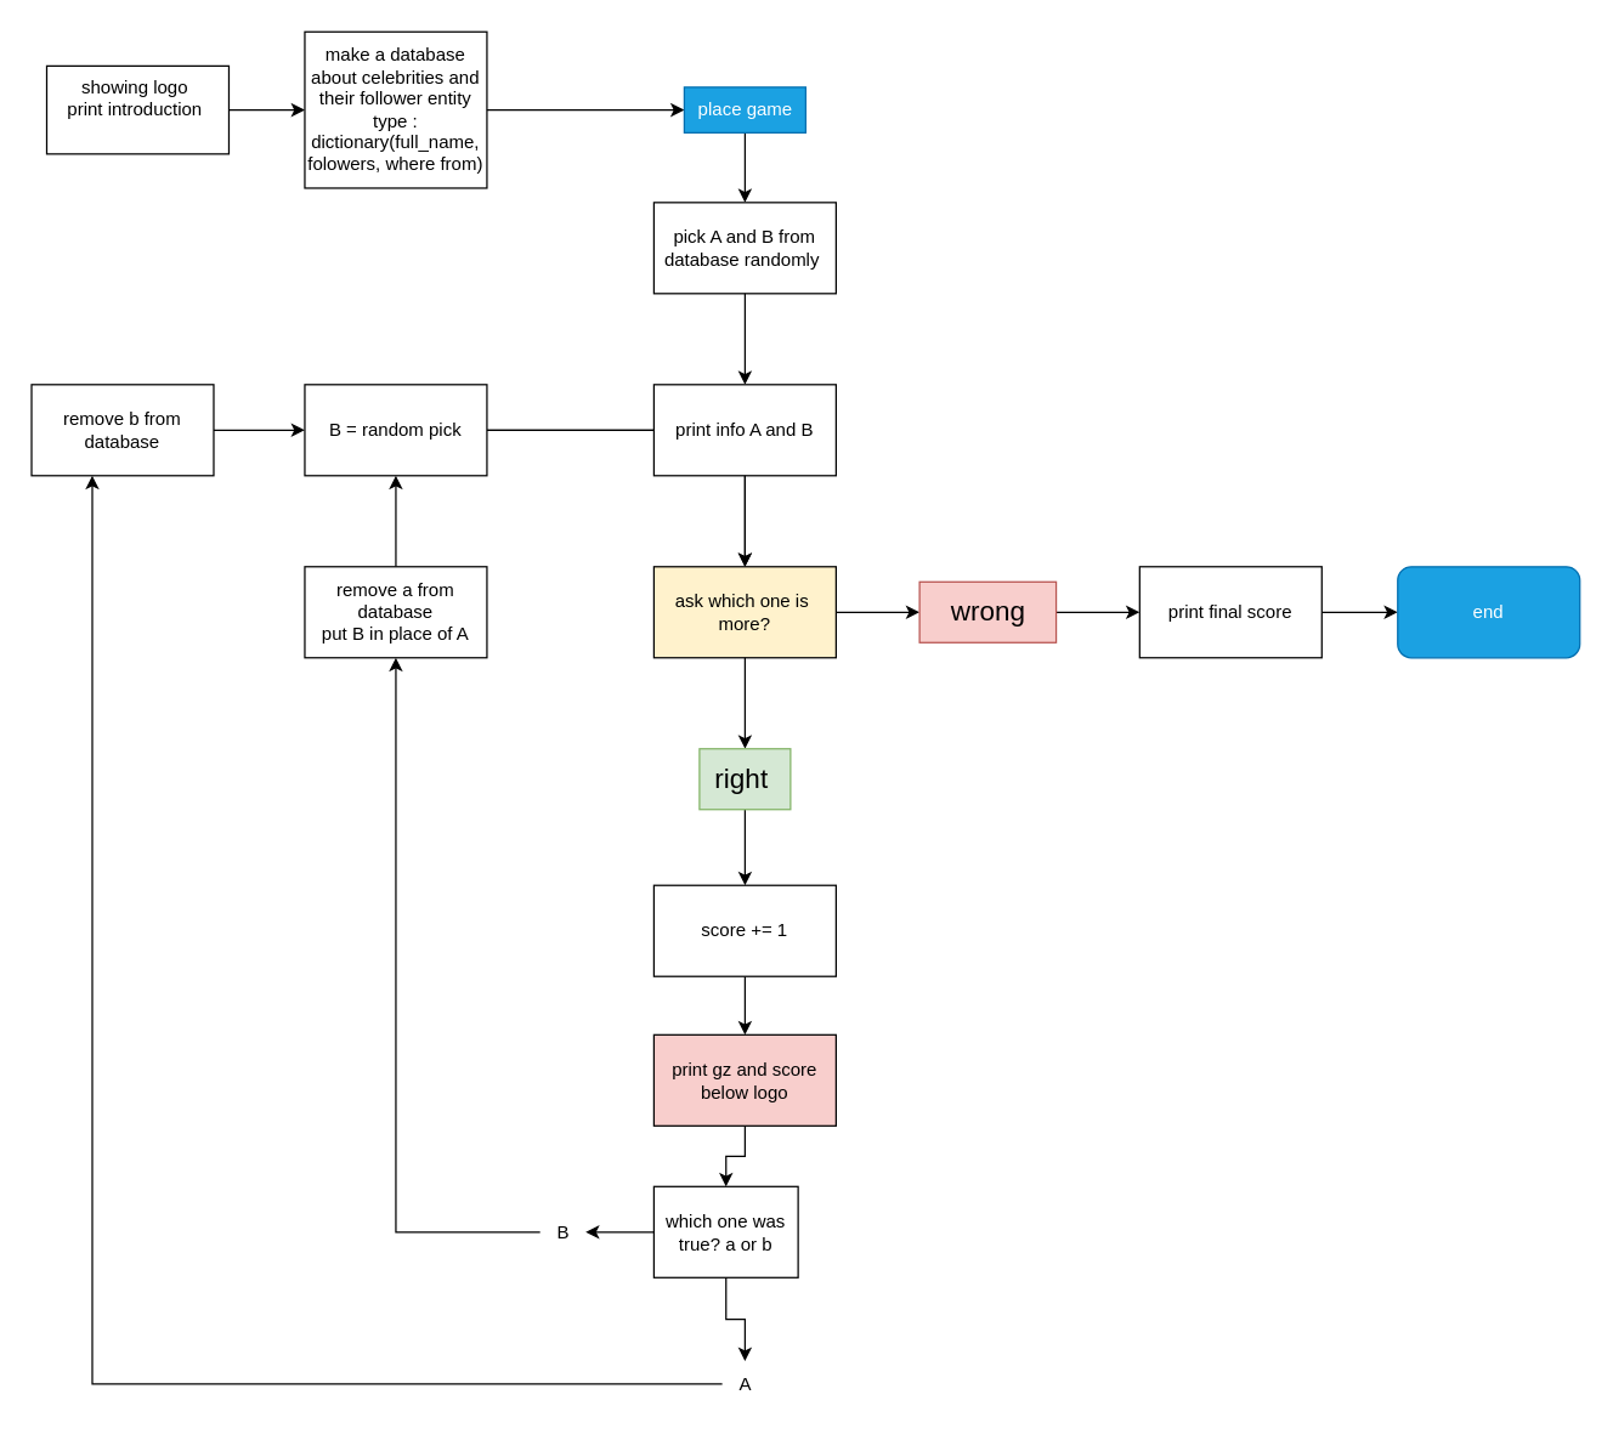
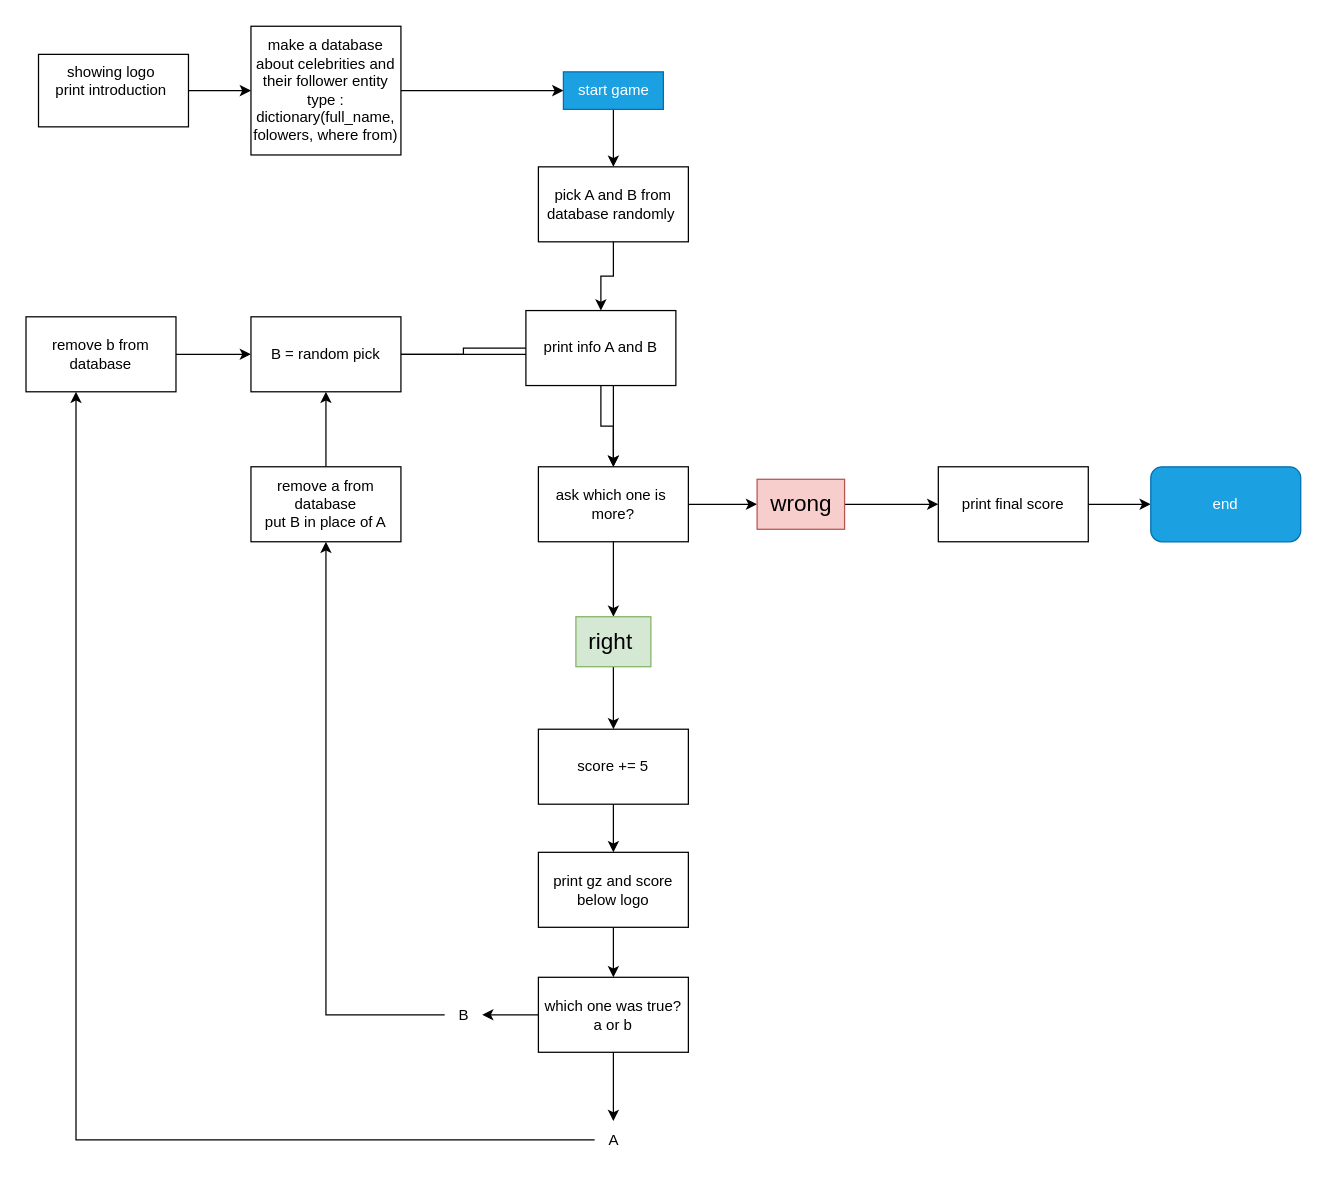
  <mxCell id="0" />
  <mxCell id="1" parent="0" />
- <mxCell id="2" value="ask which one is&amp;nbsp;&lt;div&gt;more?&lt;/div&gt;" style="whiteSpace=wrap;html=1;fillColor=#fff2cc;" vertex="1" parent="1"><mxGeometry x="430" y="373" width="120" height="60" as="geometry" /></mxCell>
+ <mxCell id="2" value="ask which one is&amp;nbsp;&lt;div&gt;more?&lt;/div&gt;" style="whiteSpace=wrap;html=1;" vertex="1" parent="1"><mxGeometry x="430" y="373" width="120" height="60" as="geometry" /></mxCell>
  <mxCell id="3" value="" style="edgeStyle=orthogonalEdgeStyle;rounded=0;orthogonalLoop=1;jettySize=auto;html=1;" edge="1" parent="1" source="4" target="6"><mxGeometry relative="1" as="geometry" /></mxCell>
  <mxCell id="4" value="&lt;div&gt;showing logo&amp;nbsp;&lt;/div&gt;&lt;div&gt;print introduction&amp;nbsp;&lt;/div&gt;&lt;div&gt;&lt;br&gt;&lt;/div&gt;" style="whiteSpace=wrap;html=1;" vertex="1" parent="1"><mxGeometry x="30" y="43" width="120" height="58" as="geometry" /></mxCell>
  <mxCell id="5" value="" style="edgeStyle=orthogonalEdgeStyle;rounded=0;orthogonalLoop=1;jettySize=auto;html=1;" edge="1" parent="1" source="28" target="8"><mxGeometry relative="1" as="geometry" /></mxCell>
  <mxCell id="6" value="make a database about celebrities and their follower entity&lt;div&gt;type : dictionary(full_name, folowers, where from)&lt;/div&gt;" style="whiteSpace=wrap;html=1;" vertex="1" parent="1"><mxGeometry x="200" y="20.5" width="120" height="103" as="geometry" /></mxCell>
  <mxCell id="7" value="" style="edgeStyle=orthogonalEdgeStyle;rounded=0;orthogonalLoop=1;jettySize=auto;html=1;" edge="1" parent="1" source="39" target="2"><mxGeometry relative="1" as="geometry" /></mxCell>
  <mxCell id="8" value="pick A and B from database randomly&amp;nbsp;" style="whiteSpace=wrap;html=1;" vertex="1" parent="1"><mxGeometry x="430" y="133" width="120" height="60" as="geometry" /></mxCell>
  <mxCell id="9" value="" style="edgeStyle=orthogonalEdgeStyle;rounded=0;orthogonalLoop=1;jettySize=auto;html=1;" edge="1" parent="1" source="18" target="12"><mxGeometry relative="1" as="geometry" /></mxCell>
  <mxCell id="10" value="" style="edgeStyle=orthogonalEdgeStyle;rounded=0;orthogonalLoop=1;jettySize=auto;html=1;" edge="1" parent="1" source="16" target="23"><mxGeometry relative="1" as="geometry"><mxPoint x="220" y="503" as="targetPoint" /></mxGeometry></mxCell>
  <mxCell id="11" value="" style="edgeStyle=orthogonalEdgeStyle;rounded=0;orthogonalLoop=1;jettySize=auto;html=1;" edge="1" parent="1" source="12" target="26"><mxGeometry relative="1" as="geometry" /></mxCell>
  <mxCell id="12" value="print final score" style="whiteSpace=wrap;html=1;" vertex="1" parent="1"><mxGeometry x="750" y="373" width="120" height="60" as="geometry" /></mxCell>
  <mxCell id="13" value="" style="edgeStyle=orthogonalEdgeStyle;rounded=0;orthogonalLoop=1;jettySize=auto;html=1;" edge="1" parent="1" source="14" target="21"><mxGeometry relative="1" as="geometry" /></mxCell>
- <mxCell id="14" value="print gz and score below logo" style="whiteSpace=wrap;html=1;fillColor=#f8cecc;" vertex="1" parent="1"><mxGeometry x="430" y="681.5" width="120" height="60" as="geometry" /></mxCell>
+ <mxCell id="14" value="print gz and score below logo" style="whiteSpace=wrap;html=1;" vertex="1" parent="1"><mxGeometry x="430" y="681.5" width="120" height="60" as="geometry" /></mxCell>
  <mxCell id="15" value="" style="edgeStyle=orthogonalEdgeStyle;rounded=0;orthogonalLoop=1;jettySize=auto;html=1;" edge="1" parent="1" source="2" target="16"><mxGeometry relative="1" as="geometry"><mxPoint x="430" y="465" as="sourcePoint" /><mxPoint x="220" y="557" as="targetPoint" /></mxGeometry></mxCell>
  <mxCell id="16" value="&lt;font style=&quot;font-size: 18px;&quot;&gt;right&amp;nbsp;&lt;/font&gt;" style="text;html=1;align=center;verticalAlign=middle;resizable=0;points=[];autosize=1;strokeColor=#82b366;fillColor=#d5e8d4;" vertex="1" parent="1"><mxGeometry x="460" y="493" width="60" height="40" as="geometry" /></mxCell>
  <mxCell id="17" value="" style="edgeStyle=orthogonalEdgeStyle;rounded=0;orthogonalLoop=1;jettySize=auto;html=1;" edge="1" parent="1" source="2" target="18"><mxGeometry relative="1" as="geometry"><mxPoint x="550" y="465" as="sourcePoint" /><mxPoint x="780" y="557" as="targetPoint" /></mxGeometry></mxCell>
- <mxCell id="18" value="&lt;font style=&quot;font-size: 18px;&quot;&gt;wrong&lt;/font&gt;" style="text;html=1;align=center;verticalAlign=middle;resizable=0;points=[];autosize=1;strokeColor=#b85450;fillColor=#f8cecc;" vertex="1" parent="1"><mxGeometry x="605" y="383" width="90" height="40" as="geometry" /></mxCell>
+ <mxCell id="18" value="&lt;font style=&quot;font-size: 18px;&quot;&gt;wrong&lt;/font&gt;" style="text;html=1;align=center;verticalAlign=middle;resizable=0;points=[];autosize=1;strokeColor=#b85450;fillColor=#f8cecc;" vertex="1" parent="1"><mxGeometry x="605" y="383" width="70" height="40" as="geometry" /></mxCell>
  <mxCell id="19" value="" style="edgeStyle=orthogonalEdgeStyle;rounded=0;orthogonalLoop=1;jettySize=auto;html=1;" edge="1" parent="1" source="32" target="25"><mxGeometry relative="1" as="geometry" /></mxCell>
  <mxCell id="20" value="" style="edgeStyle=orthogonalEdgeStyle;rounded=0;orthogonalLoop=1;jettySize=auto;html=1;" edge="1" parent="1" source="37" target="35"><mxGeometry relative="1" as="geometry"><mxPoint x="70" y="813" as="targetPoint" /><Array as="points" /></mxGeometry></mxCell>
- <mxCell id="21" value="which one was true? a or b" style="whiteSpace=wrap;html=1;" vertex="1" parent="1"><mxGeometry x="430" y="781.5" width="95" height="60" as="geometry" /></mxCell>
+ <mxCell id="21" value="which one was true? a or b" style="whiteSpace=wrap;html=1;" vertex="1" parent="1"><mxGeometry x="430" y="781.5" width="120" height="60" as="geometry" /></mxCell>
  <mxCell id="22" value="" style="edgeStyle=orthogonalEdgeStyle;rounded=0;orthogonalLoop=1;jettySize=auto;html=1;" edge="1" parent="1" source="23" target="14"><mxGeometry relative="1" as="geometry" /></mxCell>
- <mxCell id="23" value="score += 1" style="whiteSpace=wrap;html=1;" vertex="1" parent="1"><mxGeometry x="430" y="583" width="120" height="60" as="geometry" /></mxCell>
+ <mxCell id="23" value="score += 5" style="whiteSpace=wrap;html=1;" vertex="1" parent="1"><mxGeometry x="430" y="583" width="120" height="60" as="geometry" /></mxCell>
  <mxCell id="24" value="" style="edgeStyle=orthogonalEdgeStyle;rounded=0;orthogonalLoop=1;jettySize=auto;html=1;" edge="1" parent="1" source="25" target="35"><mxGeometry relative="1" as="geometry" /></mxCell>
  <mxCell id="25" value="&lt;div&gt;remove a from database&lt;/div&gt;put B in place of A" style="whiteSpace=wrap;html=1;gradientColor=none;" vertex="1" parent="1"><mxGeometry x="200" y="373" width="120" height="60" as="geometry" /></mxCell>
  <mxCell id="26" value="end" style="whiteSpace=wrap;html=1;rounded=1;glass=0;shadow=0;fillColor=#1ba1e2;strokeColor=#006EAF;fontColor=#ffffff;" vertex="1" parent="1"><mxGeometry x="920" y="373" width="120" height="60" as="geometry" /></mxCell>
  <mxCell id="27" value="" style="edgeStyle=orthogonalEdgeStyle;rounded=0;orthogonalLoop=1;jettySize=auto;html=1;" edge="1" parent="1" source="6" target="28"><mxGeometry relative="1" as="geometry"><mxPoint x="190" y="283" as="sourcePoint" /><mxPoint x="190" y="385" as="targetPoint" /></mxGeometry></mxCell>
- <mxCell id="28" value="place game" style="text;html=1;align=center;verticalAlign=middle;resizable=0;points=[];autosize=1;strokeColor=#006EAF;fillColor=#1ba1e2;fontColor=#ffffff;" vertex="1" parent="1"><mxGeometry x="450" y="57" width="80" height="30" as="geometry" /></mxCell>
+ <mxCell id="28" value="start game" style="text;html=1;align=center;verticalAlign=middle;resizable=0;points=[];autosize=1;strokeColor=#006EAF;fillColor=#1ba1e2;fontColor=#ffffff;" vertex="1" parent="1"><mxGeometry x="450" y="57" width="80" height="30" as="geometry" /></mxCell>
  <mxCell id="29" value="" style="edgeStyle=orthogonalEdgeStyle;rounded=0;orthogonalLoop=1;jettySize=auto;html=1;" edge="1" parent="1" source="21" target="30"><mxGeometry relative="1" as="geometry"><mxPoint x="550" y="811.5" as="sourcePoint" /><mxPoint x="630" y="811.5" as="targetPoint" /></mxGeometry></mxCell>
  <mxCell id="30" value="A" style="text;html=1;align=center;verticalAlign=middle;resizable=0;points=[];autosize=1;strokeColor=none;fillColor=none;" vertex="1" parent="1"><mxGeometry x="475" y="896.5" width="30" height="30" as="geometry" /></mxCell>
  <mxCell id="31" value="" style="edgeStyle=orthogonalEdgeStyle;rounded=0;orthogonalLoop=1;jettySize=auto;html=1;" edge="1" parent="1" source="21" target="32"><mxGeometry relative="1" as="geometry"><mxPoint x="430" y="811.5" as="sourcePoint" /><mxPoint x="360" y="811.5" as="targetPoint" /></mxGeometry></mxCell>
  <mxCell id="32" value="B" style="text;html=1;align=center;verticalAlign=middle;resizable=0;points=[];autosize=1;strokeColor=none;fillColor=none;" vertex="1" parent="1"><mxGeometry x="355" y="796.5" width="30" height="30" as="geometry" /></mxCell>
  <mxCell id="33" value="" style="edgeStyle=orthogonalEdgeStyle;rounded=0;orthogonalLoop=1;jettySize=auto;html=1;" edge="1" parent="1" source="35" target="2"><mxGeometry relative="1" as="geometry" /></mxCell>
  <mxCell id="34" value="" style="edgeStyle=orthogonalEdgeStyle;rounded=0;orthogonalLoop=1;jettySize=auto;html=1;endArrow=none;" edge="1" parent="1" source="35" target="39"><mxGeometry relative="1" as="geometry" /></mxCell>
  <mxCell id="35" value="B = random pick" style="whiteSpace=wrap;html=1;" vertex="1" parent="1"><mxGeometry x="200" y="253" width="120" height="60" as="geometry" /></mxCell>
  <mxCell id="36" value="" style="edgeStyle=orthogonalEdgeStyle;rounded=0;orthogonalLoop=1;jettySize=auto;html=1;" edge="1" parent="1" source="30" target="37"><mxGeometry relative="1" as="geometry"><mxPoint x="475" y="912" as="sourcePoint" /><mxPoint x="60" y="433" as="targetPoint" /><Array as="points"><mxPoint x="60" y="912" /></Array></mxGeometry></mxCell>
  <mxCell id="37" value="remove b from database" style="whiteSpace=wrap;html=1;" vertex="1" parent="1"><mxGeometry x="20" y="253" width="120" height="60" as="geometry" /></mxCell>
  <mxCell id="38" value="" style="edgeStyle=orthogonalEdgeStyle;rounded=0;orthogonalLoop=1;jettySize=auto;html=1;" edge="1" parent="1" source="8" target="39"><mxGeometry relative="1" as="geometry"><mxPoint x="490" y="193" as="sourcePoint" /><mxPoint x="490" y="373" as="targetPoint" /></mxGeometry></mxCell>
- <mxCell id="39" value="print info A and B" style="whiteSpace=wrap;html=1;" vertex="1" parent="1"><mxGeometry x="430" y="253" width="120" height="60" as="geometry" /></mxCell>
+ <mxCell id="39" value="print info A and B" style="whiteSpace=wrap;html=1;" vertex="1" parent="1"><mxGeometry x="420" y="248" width="120" height="60" as="geometry" /></mxCell>
